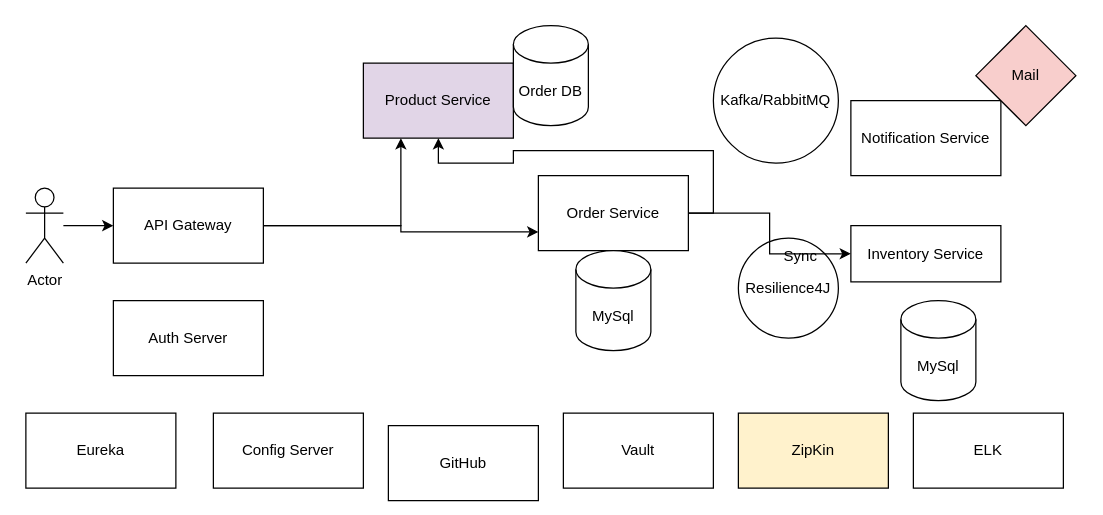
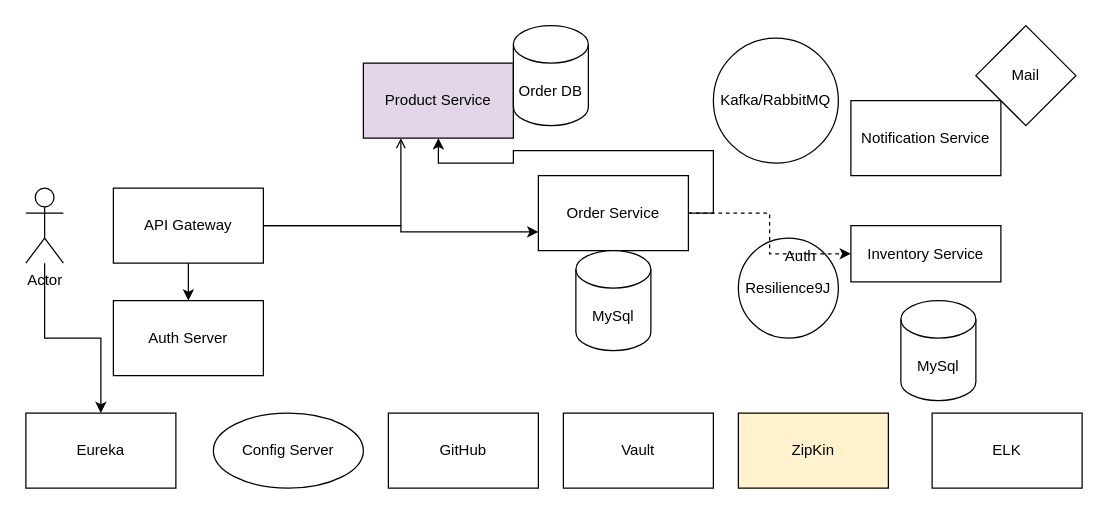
  <mxCell id="0" />
  <mxCell id="1" parent="0" />
  <mxCell id="2" value="Kafka/RabbitMQ" style="ellipse;whiteSpace=wrap;html=1;aspect=fixed;" vertex="1" parent="1"><mxGeometry x="570" y="30" width="100" height="100" as="geometry" /></mxCell>
- <mxCell id="3" value="Resilience4J" style="ellipse;whiteSpace=wrap;html=1;" vertex="1" parent="1"><mxGeometry x="590" y="190" width="80" height="80" as="geometry" /></mxCell>
- <mxCell id="5" style="edgeStyle=orthogonalEdgeStyle;rounded=0;orthogonalLoop=1;jettySize=auto;html=1;exitX=1;exitY=0.5;exitDx=0;exitDy=0;entryX=0.25;entryY=1;entryDx=0;entryDy=0;" edge="1" parent="1" source="7" target="9"><mxGeometry relative="1" as="geometry" /></mxCell>
+ <mxCell id="3" value="Resilience9J" style="ellipse;whiteSpace=wrap;html=1;" vertex="1" parent="1"><mxGeometry x="590" y="190" width="80" height="80" as="geometry" /></mxCell>
+ <mxCell id="4" style="edgeStyle=orthogonalEdgeStyle;rounded=0;orthogonalLoop=1;jettySize=auto;html=1;exitX=0.5;exitY=1;exitDx=0;exitDy=0;" edge="1" parent="1" source="7" target="8"><mxGeometry relative="1" as="geometry" /></mxCell>
+ <mxCell id="5" style="edgeStyle=orthogonalEdgeStyle;rounded=0;orthogonalLoop=1;jettySize=auto;html=1;exitX=1;exitY=0.5;exitDx=0;exitDy=0;entryX=0.25;entryY=1;entryDx=0;entryDy=0;endArrow=open;" edge="1" parent="1" source="7" target="9"><mxGeometry relative="1" as="geometry" /></mxCell>
  <mxCell id="6" style="edgeStyle=orthogonalEdgeStyle;rounded=0;orthogonalLoop=1;jettySize=auto;html=1;exitX=1;exitY=0.5;exitDx=0;exitDy=0;entryX=0;entryY=0.75;entryDx=0;entryDy=0;" edge="1" parent="1" source="7" target="12"><mxGeometry relative="1" as="geometry" /></mxCell>
  <mxCell id="7" value="API Gateway" style="rounded=0;whiteSpace=wrap;html=1;" vertex="1" parent="1"><mxGeometry x="90" y="150" width="120" height="60" as="geometry" /></mxCell>
  <mxCell id="8" value="Auth Server" style="whiteSpace=wrap;html=1;" vertex="1" parent="1"><mxGeometry x="90" y="240" width="120" height="60" as="geometry" /></mxCell>
  <mxCell id="9" value="Product Service" style="rounded=0;whiteSpace=wrap;html=1;fillColor=#e1d5e7;" vertex="1" parent="1"><mxGeometry x="290" y="50" width="120" height="60" as="geometry" /></mxCell>
  <mxCell id="10" style="edgeStyle=orthogonalEdgeStyle;rounded=0;orthogonalLoop=1;jettySize=auto;html=1;exitX=1;exitY=0.5;exitDx=0;exitDy=0;" edge="1" parent="1" source="12" target="9"><mxGeometry relative="1" as="geometry" /></mxCell>
- <mxCell id="11" style="edgeStyle=orthogonalEdgeStyle;rounded=0;orthogonalLoop=1;jettySize=auto;html=1;exitX=1;exitY=0.5;exitDx=0;exitDy=0;" edge="1" parent="1" source="12" target="14"><mxGeometry relative="1" as="geometry" /></mxCell>
+ <mxCell id="11" style="edgeStyle=orthogonalEdgeStyle;rounded=0;orthogonalLoop=1;jettySize=auto;html=1;exitX=1;exitY=0.5;exitDx=0;exitDy=0;dashed=1;" edge="1" parent="1" source="12" target="14"><mxGeometry relative="1" as="geometry" /></mxCell>
  <mxCell id="12" value="Order Service" style="rounded=0;whiteSpace=wrap;html=1;" vertex="1" parent="1"><mxGeometry x="430" y="140" width="120" height="60" as="geometry" /></mxCell>
  <mxCell id="13" value="Notification Service" style="whiteSpace=wrap;html=1;" vertex="1" parent="1"><mxGeometry x="680" y="80" width="120" height="60" as="geometry" /></mxCell>
  <mxCell id="14" value="Inventory Service" style="whiteSpace=wrap;html=1;" vertex="1" parent="1"><mxGeometry x="680" y="180" width="120" height="45" as="geometry" /></mxCell>
  <mxCell id="15" value="Order DB" style="shape=cylinder3;whiteSpace=wrap;html=1;boundedLbl=1;backgroundOutline=1;size=15;" vertex="1" parent="1"><mxGeometry x="410" y="20" width="60" height="80" as="geometry" /></mxCell>
  <mxCell id="16" value="MySql" style="shape=cylinder3;whiteSpace=wrap;html=1;boundedLbl=1;backgroundOutline=1;size=15;" vertex="1" parent="1"><mxGeometry x="460" y="200" width="60" height="80" as="geometry" /></mxCell>
- <mxCell id="17" value="Sync" style="text;html=1;align=center;verticalAlign=middle;whiteSpace=wrap;rounded=0;" vertex="1" parent="1"><mxGeometry x="610" y="190" width="60" height="30" as="geometry" /></mxCell>
+ <mxCell id="17" value="Auth" style="text;html=1;align=center;verticalAlign=middle;whiteSpace=wrap;rounded=0;" vertex="1" parent="1"><mxGeometry x="610" y="190" width="60" height="30" as="geometry" /></mxCell>
  <mxCell id="18" value="MySql" style="shape=cylinder3;whiteSpace=wrap;html=1;boundedLbl=1;backgroundOutline=1;size=15;" vertex="1" parent="1"><mxGeometry x="720" y="240" width="60" height="80" as="geometry" /></mxCell>
- <mxCell id="19" value="Mail" style="rhombus;whiteSpace=wrap;html=1;fillColor=#f8cecc;" vertex="1" parent="1"><mxGeometry x="780" y="20" width="80" height="80" as="geometry" /></mxCell>
+ <mxCell id="19" value="Mail" style="rhombus;whiteSpace=wrap;html=1;" vertex="1" parent="1"><mxGeometry x="780" y="20" width="80" height="80" as="geometry" /></mxCell>
  <mxCell id="20" value="Eureka" style="whiteSpace=wrap;html=1;" vertex="1" parent="1"><mxGeometry x="20" y="330" width="120" height="60" as="geometry" /></mxCell>
- <mxCell id="21" value="Config Server" style="whiteSpace=wrap;html=1;" vertex="1" parent="1"><mxGeometry x="170" y="330" width="120" height="60" as="geometry" /></mxCell>
- <mxCell id="22" value="GitHub" style="whiteSpace=wrap;html=1;" vertex="1" parent="1"><mxGeometry x="310" y="340" width="120" height="60" as="geometry" /></mxCell>
+ <mxCell id="21" value="Config Server" style="ellipse;whiteSpace=wrap;html=1;" vertex="1" parent="1"><mxGeometry x="170" y="330" width="120" height="60" as="geometry" /></mxCell>
+ <mxCell id="22" value="GitHub" style="whiteSpace=wrap;html=1;" vertex="1" parent="1"><mxGeometry x="310" y="330" width="120" height="60" as="geometry" /></mxCell>
  <mxCell id="23" value="Vault" style="whiteSpace=wrap;html=1;" vertex="1" parent="1"><mxGeometry x="450" y="330" width="120" height="60" as="geometry" /></mxCell>
  <mxCell id="24" value="ZipKin" style="whiteSpace=wrap;html=1;fillColor=#fff2cc;" vertex="1" parent="1"><mxGeometry x="590" y="330" width="120" height="60" as="geometry" /></mxCell>
- <mxCell id="25" value="ELK" style="whiteSpace=wrap;html=1;" vertex="1" parent="1"><mxGeometry x="730" y="330" width="120" height="60" as="geometry" /></mxCell>
- <mxCell id="26" style="edgeStyle=orthogonalEdgeStyle;rounded=0;orthogonalLoop=1;jettySize=auto;html=1;" edge="1" parent="1" source="27" target="7"><mxGeometry relative="1" as="geometry" /></mxCell>
+ <mxCell id="25" value="ELK" style="whiteSpace=wrap;html=1;" vertex="1" parent="1"><mxGeometry x="745" y="330" width="120" height="60" as="geometry" /></mxCell>
+ <mxCell id="26" style="edgeStyle=orthogonalEdgeStyle;rounded=0;orthogonalLoop=1;jettySize=auto;html=1;" edge="1" parent="1" source="27" target="20"><mxGeometry relative="1" as="geometry" /></mxCell>
  <mxCell id="27" value="Actor" style="shape=umlActor;verticalLabelPosition=bottom;verticalAlign=top;html=1;outlineConnect=0;" vertex="1" parent="1"><mxGeometry x="20" y="150" width="30" height="60" as="geometry" /></mxCell>
